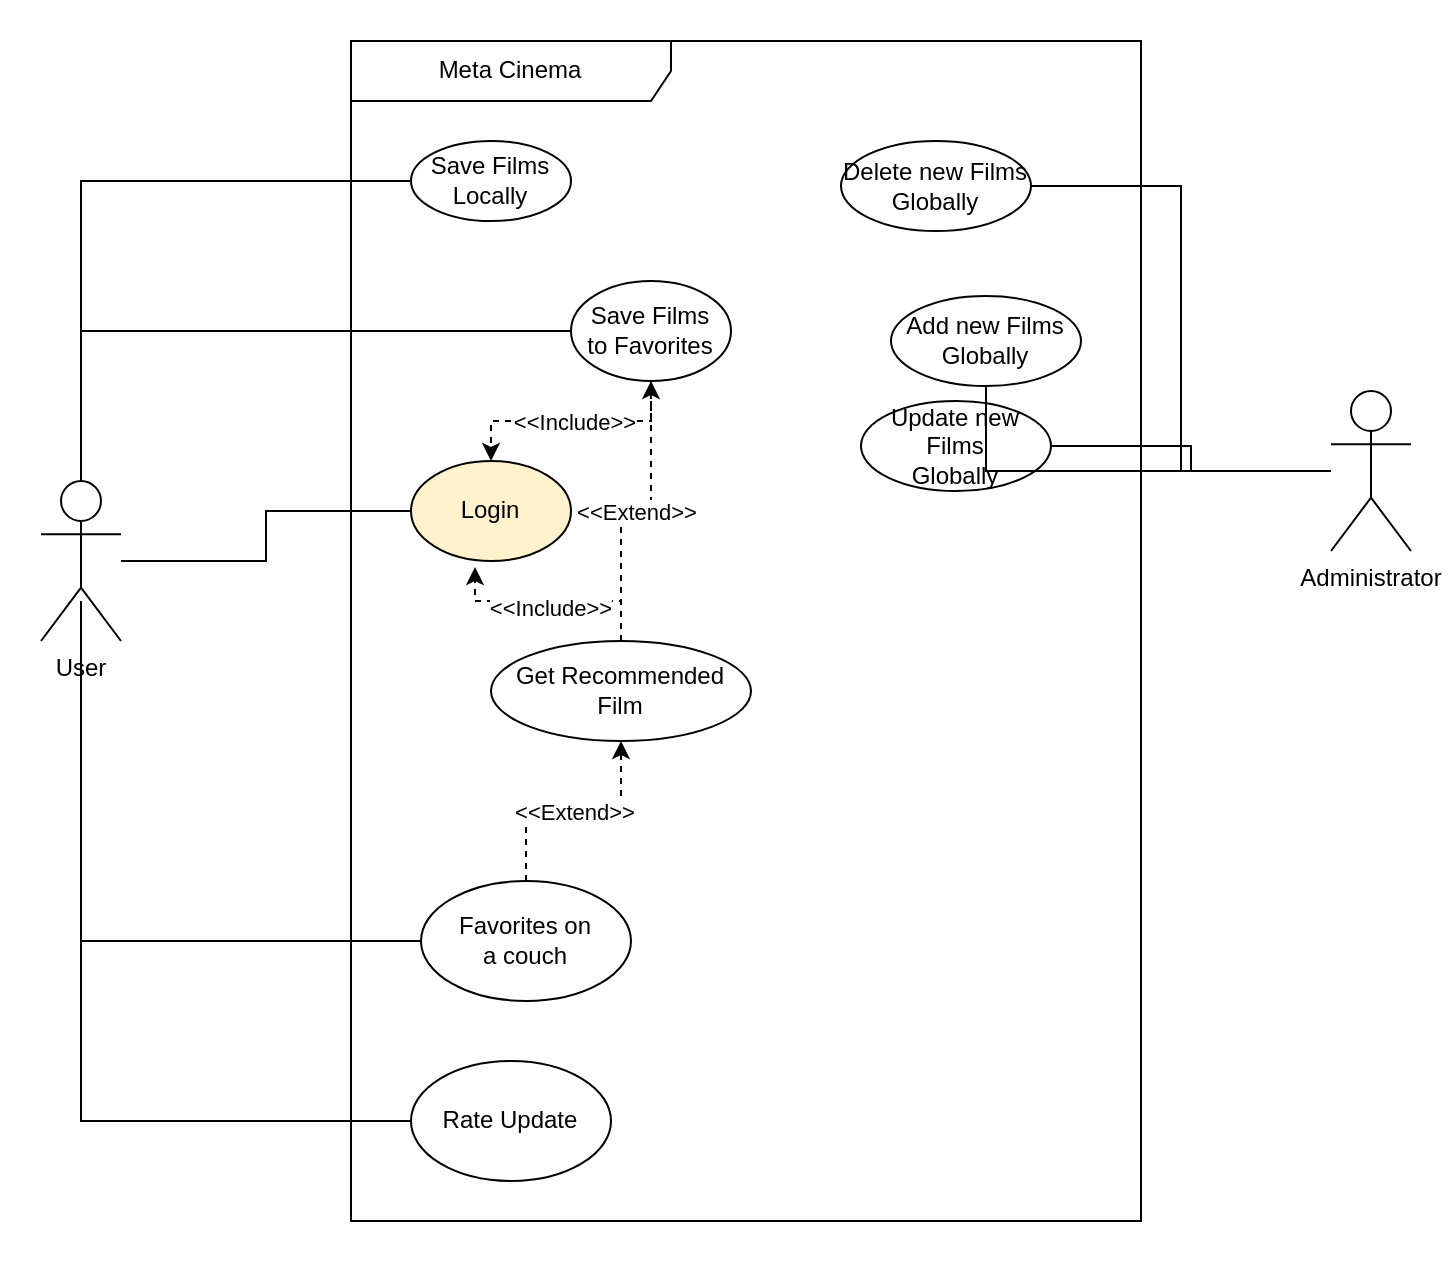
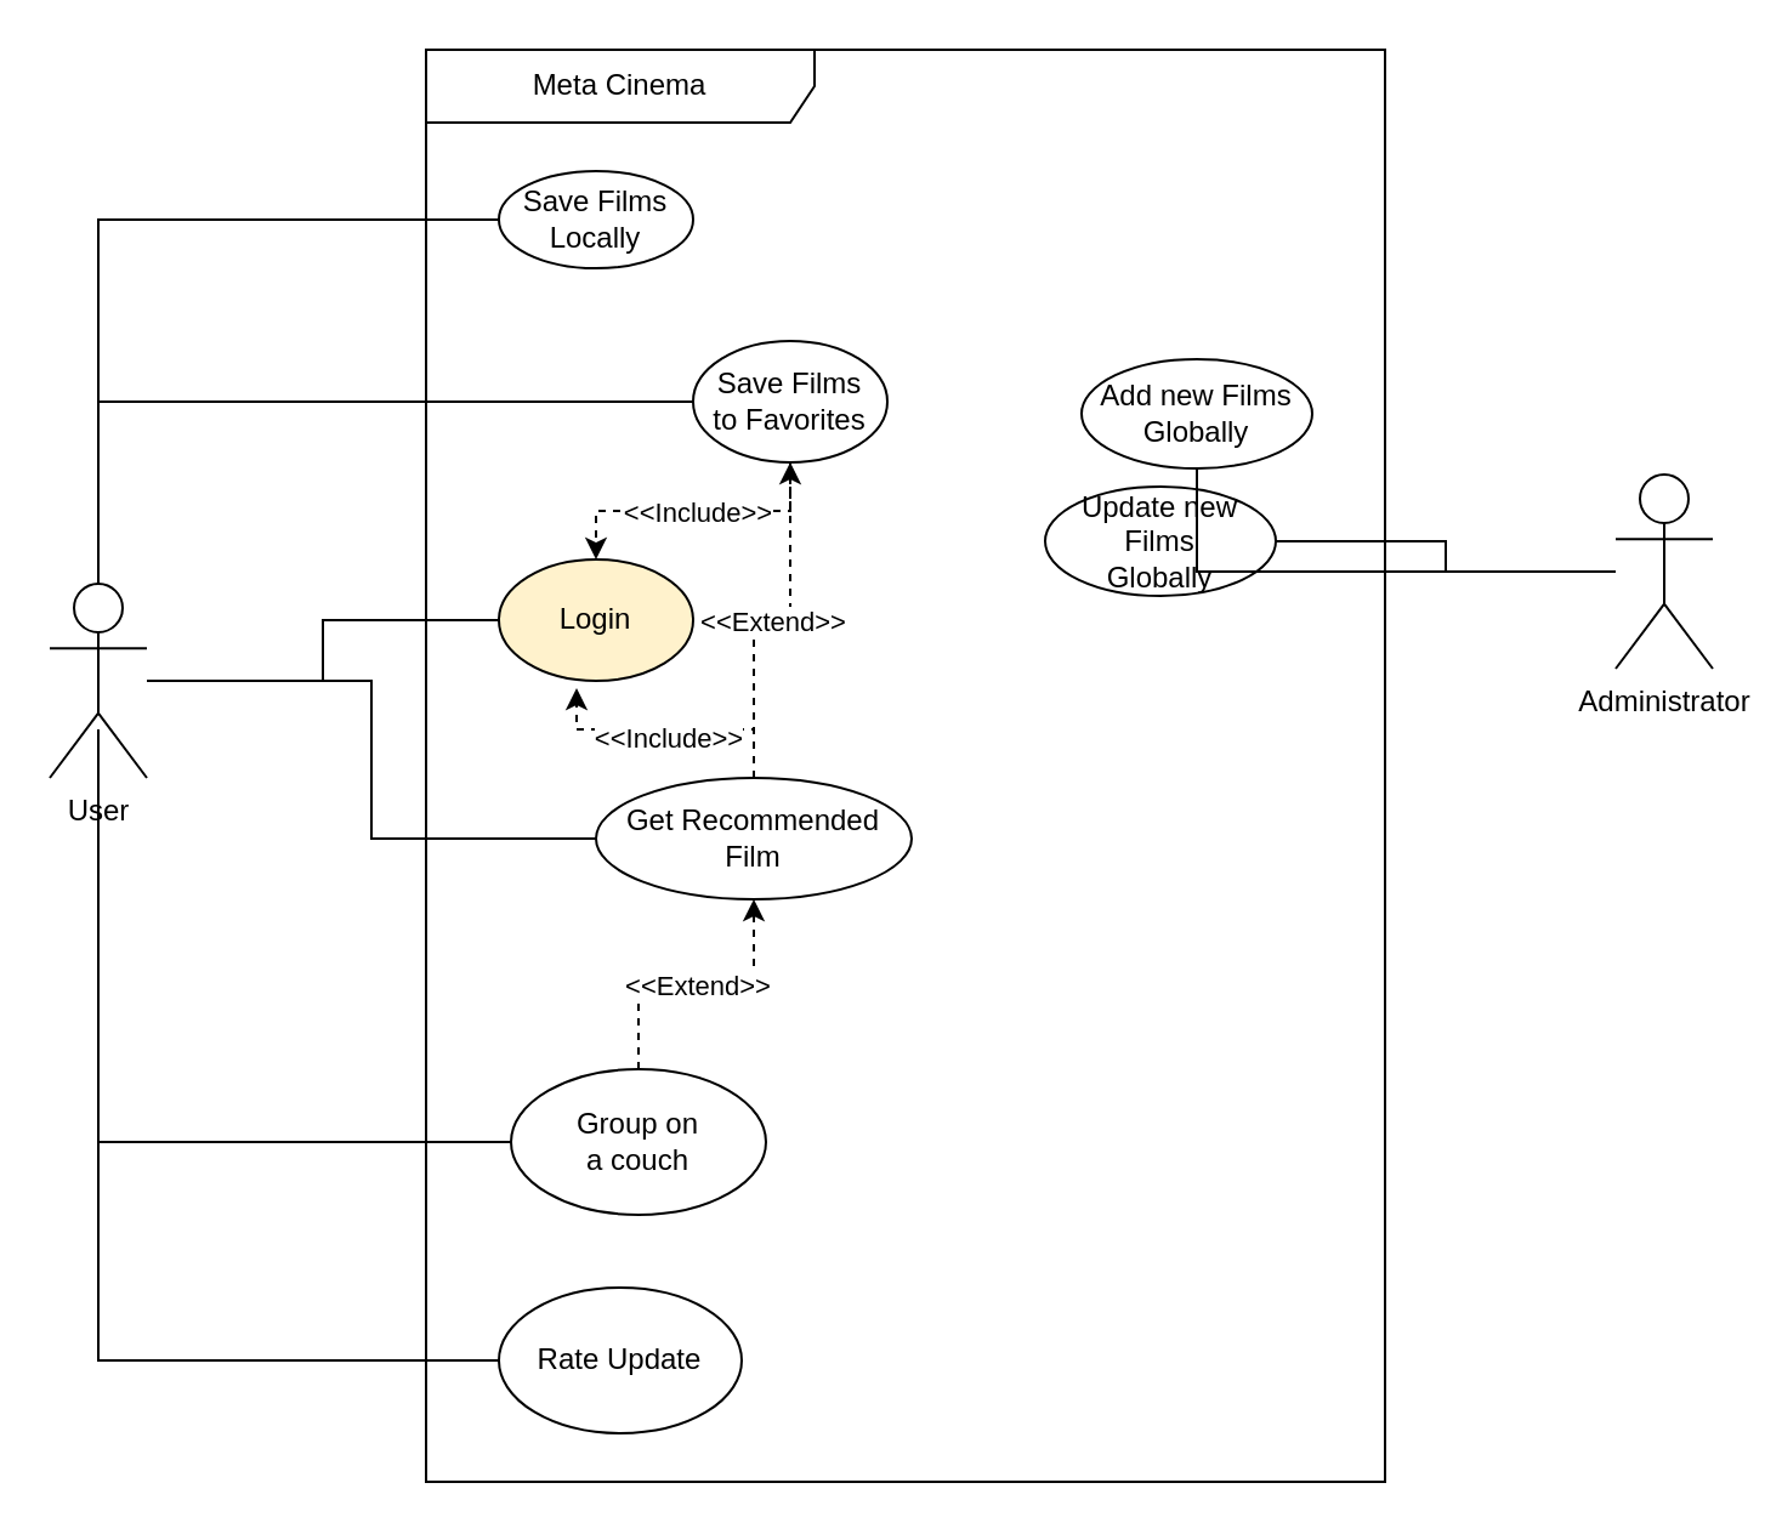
  <mxCell id="0" />
  <mxCell id="1" parent="0" />
  <mxCell id="2" value="Meta Cinema" style="shape=umlFrame;whiteSpace=wrap;html=1;pointerEvents=0;recursiveResize=0;container=1;collapsible=0;width=160;" parent="1" vertex="1"><mxGeometry x="175" y="20" width="395" height="590" as="geometry" /></mxCell>
  <mxCell id="3" value="&lt;div&gt;Login&lt;/div&gt;" style="ellipse;html=1;whiteSpace=wrap;fillColor=#fff2cc;" parent="2" vertex="1"><mxGeometry x="30" y="210" width="80" height="50" as="geometry" /></mxCell>
  <mxCell id="4" style="edgeStyle=orthogonalEdgeStyle;rounded=0;orthogonalLoop=1;jettySize=auto;html=1;dashed=1;" parent="2" source="6" target="3" edge="1"><mxGeometry relative="1" as="geometry" /></mxCell>
  <mxCell id="5" value="&lt;div&gt;&amp;lt;&amp;lt;Include&amp;gt;&amp;gt;&lt;/div&gt;" style="edgeLabel;html=1;align=center;verticalAlign=middle;resizable=0;points=[];" parent="4" vertex="1" connectable="0"><mxGeometry x="-0.009" relative="1" as="geometry"><mxPoint as="offset" /></mxGeometry></mxCell>
  <mxCell id="6" value="&lt;div&gt;Save Films &lt;br&gt;&lt;/div&gt;&lt;div&gt;to Favorites&lt;/div&gt;" style="ellipse;html=1;whiteSpace=wrap;" parent="2" vertex="1"><mxGeometry x="110" y="120" width="80" height="50" as="geometry" /></mxCell>
  <mxCell id="7" style="edgeStyle=orthogonalEdgeStyle;rounded=0;orthogonalLoop=1;jettySize=auto;html=1;entryX=0.5;entryY=1;entryDx=0;entryDy=0;dashed=1;" parent="2" source="9" target="6" edge="1"><mxGeometry relative="1" as="geometry" /></mxCell>
  <mxCell id="8" value="&amp;lt;&amp;lt;Extend&amp;gt;&amp;gt;" style="edgeLabel;html=1;align=center;verticalAlign=middle;resizable=0;points=[];" parent="7" vertex="1" connectable="0"><mxGeometry x="-0.011" relative="1" as="geometry"><mxPoint as="offset" /></mxGeometry></mxCell>
  <mxCell id="9" value="&lt;div&gt;Get Recommended&lt;/div&gt;&lt;div&gt;Film&lt;/div&gt;" style="ellipse;html=1;whiteSpace=wrap;" parent="2" vertex="1"><mxGeometry x="70" y="300" width="130" height="50" as="geometry" /></mxCell>
  <mxCell id="10" value="&lt;div&gt;Rate Update&lt;/div&gt;" style="ellipse;html=1;whiteSpace=wrap;" parent="2" vertex="1"><mxGeometry x="30" y="510" width="100" height="60" as="geometry" /></mxCell>
  <mxCell id="11" style="edgeStyle=orthogonalEdgeStyle;rounded=0;orthogonalLoop=1;jettySize=auto;html=1;entryX=0.4;entryY=1.06;entryDx=0;entryDy=0;entryPerimeter=0;dashed=1;" parent="2" source="9" target="3" edge="1"><mxGeometry relative="1" as="geometry" /></mxCell>
  <mxCell id="12" value="&amp;lt;&amp;lt;Include&amp;gt;&amp;gt;" style="edgeLabel;html=1;align=center;verticalAlign=middle;resizable=0;points=[];" parent="11" vertex="1" connectable="0"><mxGeometry x="0.022" y="3" relative="1" as="geometry"><mxPoint as="offset" /></mxGeometry></mxCell>
  <mxCell id="13" style="edgeStyle=orthogonalEdgeStyle;rounded=0;orthogonalLoop=1;jettySize=auto;html=1;entryX=0.5;entryY=1;entryDx=0;entryDy=0;dashed=1;" parent="2" source="15" target="9" edge="1"><mxGeometry relative="1" as="geometry" /></mxCell>
  <mxCell id="14" value="&amp;lt;&amp;lt;Extend&amp;gt;&amp;gt;" style="edgeLabel;html=1;align=center;verticalAlign=middle;resizable=0;points=[];" parent="13" vertex="1" connectable="0"><mxGeometry x="-0.021" relative="1" as="geometry"><mxPoint x="1" as="offset" /></mxGeometry></mxCell>
- <mxCell id="15" value="&lt;div&gt;Favorites on &lt;br&gt;&lt;/div&gt;&lt;div&gt;a couch&lt;/div&gt;" style="ellipse;html=1;whiteSpace=wrap;" parent="2" vertex="1"><mxGeometry x="35" y="420" width="105" height="60" as="geometry" /></mxCell>
+ <mxCell id="15" value="&lt;div&gt;Group on &lt;br&gt;&lt;/div&gt;&lt;div&gt;a couch&lt;/div&gt;" style="ellipse;html=1;whiteSpace=wrap;" parent="2" vertex="1"><mxGeometry x="35" y="420" width="105" height="60" as="geometry" /></mxCell>
  <mxCell id="16" value="&lt;div&gt;Add new Films&lt;/div&gt;&lt;div&gt;Globally&lt;/div&gt;" style="ellipse;html=1;whiteSpace=wrap;" parent="2" vertex="1"><mxGeometry x="270" y="127.5" width="95" height="45" as="geometry" /></mxCell>
  <mxCell id="17" value="&lt;div&gt;Save Films&lt;/div&gt;&lt;div&gt;Locally&lt;/div&gt;" style="ellipse;html=1;whiteSpace=wrap;" parent="2" vertex="1"><mxGeometry x="30" y="50" width="80" height="40" as="geometry" /></mxCell>
- <mxCell id="18" value="&lt;div&gt;Delete new Films&lt;/div&gt;&lt;div&gt;Globally&lt;/div&gt;" style="ellipse;html=1;whiteSpace=wrap;" vertex="1" parent="2"><mxGeometry x="245" y="50" width="95" height="45" as="geometry" /></mxCell>
  <mxCell id="19" value="&lt;div&gt;Update new Films&lt;/div&gt;&lt;div&gt;Globally&lt;/div&gt;" style="ellipse;html=1;whiteSpace=wrap;" vertex="1" parent="2"><mxGeometry x="255" y="180" width="95" height="45" as="geometry" /></mxCell>
  <mxCell id="20" value="&lt;div&gt;User&lt;/div&gt;&lt;div&gt;&lt;br&gt;&lt;/div&gt;" style="shape=umlActor;verticalLabelPosition=bottom;verticalAlign=top;html=1;" parent="1" vertex="1"><mxGeometry x="20" y="240" width="40" height="80" as="geometry" /></mxCell>
  <mxCell id="21" style="edgeStyle=orthogonalEdgeStyle;rounded=0;orthogonalLoop=1;jettySize=auto;html=1;endArrow=none;startFill=0;" parent="1" source="24" target="16" edge="1"><mxGeometry relative="1" as="geometry" /></mxCell>
- <mxCell id="22" style="edgeStyle=orthogonalEdgeStyle;rounded=0;orthogonalLoop=1;jettySize=auto;html=1;entryX=1;entryY=0.5;entryDx=0;entryDy=0;endArrow=none;startFill=0;" edge="1" parent="1" source="24" target="18"><mxGeometry relative="1" as="geometry" /></mxCell>
  <mxCell id="23" style="edgeStyle=orthogonalEdgeStyle;rounded=0;orthogonalLoop=1;jettySize=auto;html=1;entryX=1;entryY=0.5;entryDx=0;entryDy=0;endArrow=none;startFill=0;" edge="1" parent="1" source="24" target="19"><mxGeometry relative="1" as="geometry" /></mxCell>
  <mxCell id="24" value="&lt;div&gt;Administrator&lt;/div&gt;&lt;div&gt;&lt;br&gt;&lt;/div&gt;&lt;div&gt;&lt;br&gt;&lt;/div&gt;" style="shape=umlActor;verticalLabelPosition=bottom;verticalAlign=top;html=1;" parent="1" vertex="1"><mxGeometry x="665" y="195" width="40" height="80" as="geometry" /></mxCell>
  <mxCell id="25" style="edgeStyle=orthogonalEdgeStyle;rounded=0;orthogonalLoop=1;jettySize=auto;html=1;strokeColor=default;endArrow=none;startFill=0;" parent="1" source="3" target="20" edge="1"><mxGeometry relative="1" as="geometry" /></mxCell>
  <mxCell id="26" style="edgeStyle=orthogonalEdgeStyle;rounded=0;orthogonalLoop=1;jettySize=auto;html=1;endArrow=none;startFill=0;" parent="1" source="6" target="20" edge="1"><mxGeometry relative="1" as="geometry" /></mxCell>
+ <mxCell id="27" style="edgeStyle=orthogonalEdgeStyle;rounded=0;orthogonalLoop=1;jettySize=auto;html=1;endArrow=none;startFill=0;" parent="1" source="9" target="20" edge="1"><mxGeometry relative="1" as="geometry" /></mxCell>
  <mxCell id="28" style="edgeStyle=orthogonalEdgeStyle;rounded=0;orthogonalLoop=1;jettySize=auto;html=1;endArrow=none;startFill=0;" parent="1" source="15" target="20" edge="1"><mxGeometry relative="1" as="geometry" /></mxCell>
  <mxCell id="29" style="edgeStyle=orthogonalEdgeStyle;rounded=0;orthogonalLoop=1;jettySize=auto;html=1;endArrow=none;startFill=0;" parent="1" source="17" target="20" edge="1"><mxGeometry relative="1" as="geometry" /></mxCell>
  <mxCell id="30" style="edgeStyle=orthogonalEdgeStyle;rounded=0;orthogonalLoop=1;jettySize=auto;html=1;entryX=0.5;entryY=0.75;entryDx=0;entryDy=0;entryPerimeter=0;endArrow=none;startFill=0;" edge="1" parent="1" source="10" target="20"><mxGeometry relative="1" as="geometry" /></mxCell>
